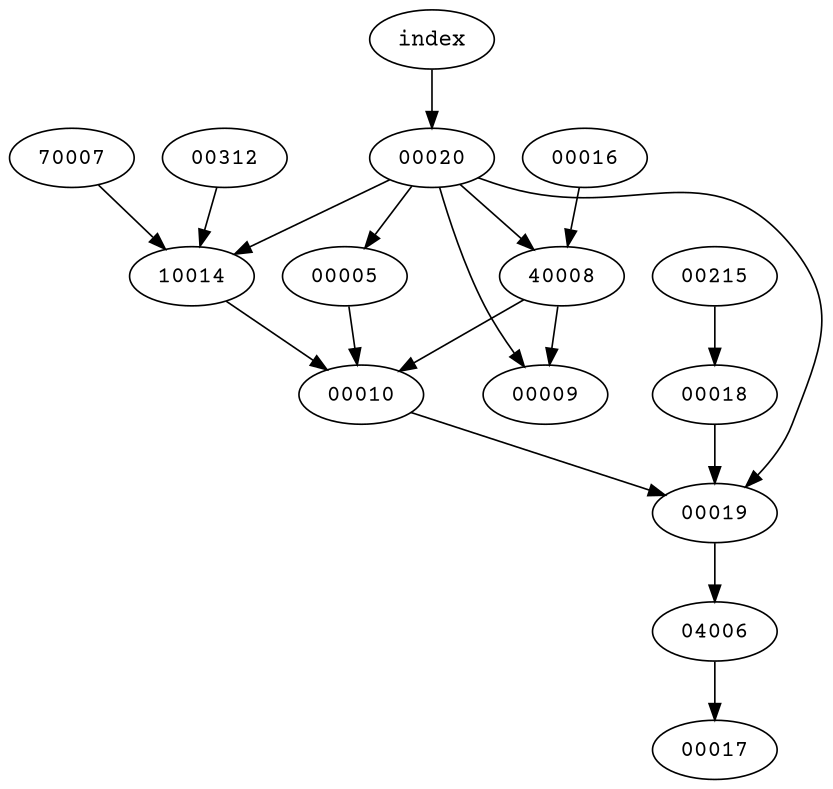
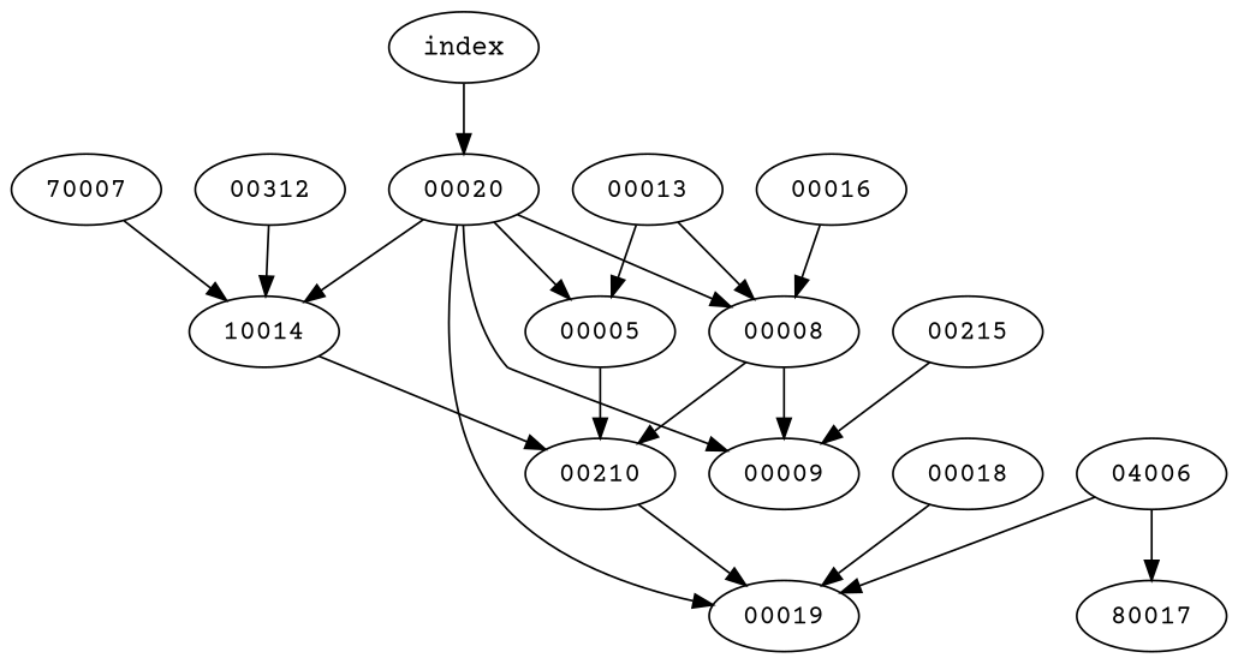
  digraph {
    fontname="Courier Prime"
    node [fontname="Courier Prime"]
    edge [fontname="Courier Prime"]
    00005
-   00010
-   00008 [label=40008]
+   00010 [label=00210]
+   00013
+   00008
    n5 [label=04006]
-   00017
+   00017 [label=80017]
    n7 [label=70007]
    n8 [label=10014]
    00009
    00019
    00016
    n12 [label=00312]
    n13 [label=00215]
    00018
    00020
    index
    00005 -> 00010
    00010 -> 00019
+   00013 -> 00005
+   00013 -> 00008
    00008 -> 00010
    00008 -> 00009
    n5 -> 00017
    n7 -> n8
    n8 -> 00010
-   00019 -> n5
+   n5 -> 00019
    00016 -> 00008
    n12 -> n8
-   n13 -> 00018
+   n13 -> 00009
    00018 -> 00019
    00020 -> 00005
    00020 -> 00008
    00020 -> n8
    00020 -> 00009
    00020 -> 00019
    index -> 00020
  }
